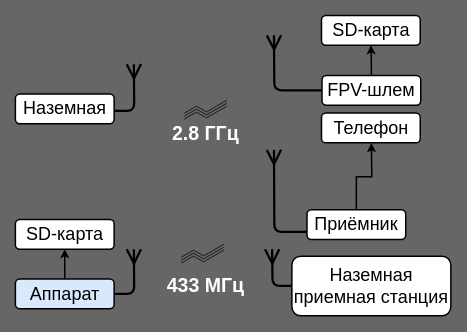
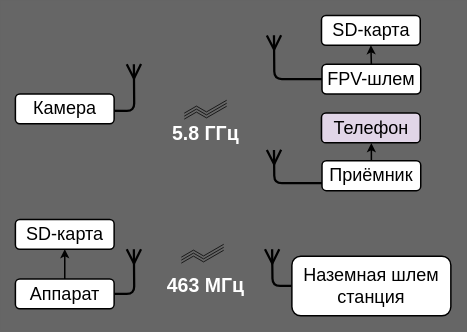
  <mxCell id="0" />
  <mxCell id="1" parent="0" />
  <mxCell id="2" style="edgeStyle=orthogonalEdgeStyle;rounded=0;orthogonalLoop=1;jettySize=auto;html=1;exitX=0.5;exitY=0;exitDx=0;exitDy=0;entryX=0.5;entryY=1;entryDx=0;entryDy=0;fontColor=none;labelBackgroundColor=none;noLabel=1;strokeWidth=2;" parent="1" source="12" target="22" edge="1"><mxGeometry relative="1" as="geometry"><mxPoint x="41.785" y="300.776" as="targetPoint" /></mxGeometry></mxCell>
  <mxCell id="3" style="edgeStyle=orthogonalEdgeStyle;rounded=1;orthogonalLoop=1;jettySize=auto;html=1;curved=0;endArrow=ERmany;endFill=0;strokeWidth=3;endSize=15;exitX=0;exitY=0.5;exitDx=0;exitDy=0;" parent="1" source="13" edge="1"><mxGeometry relative="1" as="geometry"><mxPoint x="361.95" y="331.362" as="targetPoint" /><mxPoint x="375.102" y="423.969" as="sourcePoint" /></mxGeometry></mxCell>
  <mxCell id="4" value="" style="endArrow=none;html=1;rounded=0;edgeStyle=isometricEdgeStyle;" parent="1" edge="1"><mxGeometry width="50" height="50" relative="1" as="geometry"><mxPoint x="240.952" y="341.946" as="sourcePoint" /><mxPoint x="297.506" y="324.747" as="targetPoint" /><Array as="points"><mxPoint x="261.995" y="335.331" /></Array></mxGeometry></mxCell>
  <mxCell id="5" value="" style="endArrow=none;html=1;rounded=0;edgeStyle=isometricEdgeStyle;" parent="1" edge="1"><mxGeometry width="50" height="50" relative="1" as="geometry"><mxPoint x="240.952" y="345.914" as="sourcePoint" /><mxPoint x="297.506" y="328.716" as="targetPoint" /><Array as="points"><mxPoint x="261.995" y="339.3" /></Array></mxGeometry></mxCell>
  <mxCell id="6" value="" style="endArrow=none;html=1;rounded=0;edgeStyle=isometricEdgeStyle;" parent="1" edge="1"><mxGeometry width="50" height="50" relative="1" as="geometry"><mxPoint x="240.952" y="349.883" as="sourcePoint" /><mxPoint x="297.506" y="332.685" as="targetPoint" /><Array as="points"><mxPoint x="261.995" y="343.268" /></Array></mxGeometry></mxCell>
  <mxCell id="7" style="edgeStyle=orthogonalEdgeStyle;rounded=1;orthogonalLoop=1;jettySize=auto;html=1;exitX=1;exitY=0.5;exitDx=0;exitDy=0;curved=0;endArrow=ERmany;endFill=0;strokeWidth=3;targetPerimeterSpacing=0;endSize=15;" parent="1" edge="1"><mxGeometry relative="1" as="geometry"><mxPoint x="177.823" y="84.828" as="targetPoint" /><mxPoint x="108.118" y="146.69" as="sourcePoint" /></mxGeometry></mxCell>
  <mxCell id="8" value="" style="endArrow=none;html=1;rounded=0;edgeStyle=isometricEdgeStyle;" parent="1" edge="1"><mxGeometry width="50" height="50" relative="1" as="geometry"><mxPoint x="244.898" y="150.117" as="sourcePoint" /><mxPoint x="301.451" y="132.918" as="targetPoint" /><Array as="points"><mxPoint x="265.941" y="143.502" /></Array></mxGeometry></mxCell>
  <mxCell id="9" value="" style="endArrow=none;html=1;rounded=0;edgeStyle=isometricEdgeStyle;" parent="1" edge="1"><mxGeometry width="50" height="50" relative="1" as="geometry"><mxPoint x="244.898" y="154.086" as="sourcePoint" /><mxPoint x="301.451" y="136.887" as="targetPoint" /><Array as="points"><mxPoint x="265.941" y="147.471" /></Array></mxGeometry></mxCell>
  <mxCell id="10" value="" style="endArrow=none;html=1;rounded=0;edgeStyle=isometricEdgeStyle;" parent="1" edge="1"><mxGeometry width="50" height="50" relative="1" as="geometry"><mxPoint x="244.898" y="158.054" as="sourcePoint" /><mxPoint x="301.451" y="140.856" as="targetPoint" /><Array as="points"><mxPoint x="265.941" y="151.44" /></Array></mxGeometry></mxCell>
  <mxCell id="11" style="edgeStyle=orthogonalEdgeStyle;rounded=1;orthogonalLoop=1;jettySize=auto;html=1;exitX=1;exitY=0.5;exitDx=0;exitDy=0;curved=0;endArrow=ERmany;endFill=0;strokeWidth=3;targetPerimeterSpacing=0;endSize=15;" parent="1" source="12" edge="1"><mxGeometry relative="1" as="geometry"><mxPoint x="177.823" y="331.362" as="targetPoint" /></mxGeometry></mxCell>
- <mxCell id="12" value="&lt;span style=&quot;color: rgb(0, 0, 0);&quot;&gt;&lt;font&gt;Аппарат&lt;/font&gt;&lt;/span&gt;" style="rounded=1;whiteSpace=wrap;html=1;fillColor=#dae8fc;fontSize=24;fontStyle=0;strokeWidth=2;" parent="1" vertex="1"><mxGeometry x="20" y="371.051" width="131.519" height="39.689" as="geometry" /></mxCell>
- <mxCell id="13" value="&lt;span style=&quot;color: rgb(0, 0, 0);&quot;&gt;&lt;font&gt;Наземная приемная станция&lt;/font&gt;&lt;/span&gt;" style="rounded=1;whiteSpace=wrap;html=1;fillColor=#FFFFFF;fontSize=24;fontStyle=0;strokeWidth=2;" parent="1" vertex="1"><mxGeometry x="388.254" y="340.623" width="211.746" height="79.377" as="geometry" /></mxCell>
- <mxCell id="14" value="&lt;b&gt;&lt;font&gt;2.8 ГГц&lt;/font&gt;&lt;/b&gt;" style="text;html=1;align=center;verticalAlign=middle;whiteSpace=wrap;rounded=0;fontColor=#ffffff;fontSize=26;" parent="1" vertex="1"><mxGeometry x="227.16" y="158.05" width="92.91" height="39.69" as="geometry" /></mxCell>
- <mxCell id="15" value="&lt;b&gt;&lt;font&gt;433 МГц&lt;/font&gt;&lt;/b&gt;" style="text;html=1;align=center;verticalAlign=middle;whiteSpace=wrap;rounded=0;fontColor=#ffffff;fontSize=26;" parent="1" vertex="1"><mxGeometry x="217" y="360.47" width="113.24" height="39.69" as="geometry" /></mxCell>
- <mxCell id="16" value="&lt;font color=&quot;#000000&quot;&gt;FPV-шлем&lt;/font&gt;" style="rounded=1;whiteSpace=wrap;html=1;fillColor=#FFFFFF;fontSize=24;fontStyle=0;strokeWidth=2;" parent="1" vertex="1"><mxGeometry x="428.367" y="99.825" width="131.519" height="39.689" as="geometry" /></mxCell>
+ <mxCell id="12" value="&lt;span style=&quot;color: rgb(0, 0, 0);&quot;&gt;&lt;font&gt;Аппарат&lt;/font&gt;&lt;/span&gt;" style="rounded=1;whiteSpace=wrap;html=1;fillColor=#FFFFFF;fontSize=24;fontStyle=0;strokeWidth=2;" parent="1" vertex="1"><mxGeometry x="20" y="371.051" width="131.519" height="39.689" as="geometry" /></mxCell>
+ <mxCell id="13" value="&lt;span style=&quot;color: rgb(0, 0, 0);&quot;&gt;&lt;font&gt;Наземная шлем станция&lt;/font&gt;&lt;/span&gt;" style="rounded=1;whiteSpace=wrap;html=1;fillColor=#FFFFFF;fontSize=24;fontStyle=0;strokeWidth=2;" parent="1" vertex="1"><mxGeometry x="388.254" y="340.623" width="211.746" height="79.377" as="geometry" /></mxCell>
+ <mxCell id="14" value="&lt;b&gt;&lt;font&gt;5.8 ГГц&lt;/font&gt;&lt;/b&gt;" style="text;html=1;align=center;verticalAlign=middle;whiteSpace=wrap;rounded=0;fontColor=#ffffff;fontSize=26;" parent="1" vertex="1"><mxGeometry x="227.16" y="158.05" width="92.91" height="39.69" as="geometry" /></mxCell>
+ <mxCell id="15" value="&lt;b&gt;&lt;font&gt;463 МГц&lt;/font&gt;&lt;/b&gt;" style="text;html=1;align=center;verticalAlign=middle;whiteSpace=wrap;rounded=0;fontColor=#ffffff;fontSize=26;" parent="1" vertex="1"><mxGeometry x="217" y="360.47" width="113.24" height="39.69" as="geometry" /></mxCell>
+ <mxCell id="16" value="&lt;font color=&quot;#000000&quot;&gt;FPV-шлем&lt;/font&gt;" style="rounded=1;whiteSpace=wrap;html=1;fillColor=#FFFFFF;fontSize=24;fontStyle=0;strokeWidth=2;" parent="1" vertex="1"><mxGeometry x="428.367" y="84.825" width="131.519" height="39.689" as="geometry" /></mxCell>
  <mxCell id="17" style="edgeStyle=orthogonalEdgeStyle;rounded=1;orthogonalLoop=1;jettySize=auto;html=1;curved=0;endArrow=ERmany;endFill=0;strokeWidth=3;endSize=15;exitX=0;exitY=0.5;exitDx=0;exitDy=0;" parent="1" source="16" edge="1"><mxGeometry relative="1" as="geometry"><mxPoint x="364.408" y="46.459" as="targetPoint" /><mxPoint x="454.014" y="99.377" as="sourcePoint" /></mxGeometry></mxCell>
  <mxCell id="18" style="edgeStyle=orthogonalEdgeStyle;rounded=1;orthogonalLoop=1;jettySize=auto;html=1;curved=0;endArrow=ERmany;endFill=0;strokeWidth=3;endSize=15;exitX=0;exitY=0.75;exitDx=0;exitDy=0;" parent="1" source="21" edge="1"><mxGeometry relative="1" as="geometry"><mxPoint x="364.408" y="199.066" as="targetPoint" /><mxPoint x="441.015" y="251.984" as="sourcePoint" /></mxGeometry></mxCell>
  <mxCell id="19" style="edgeStyle=orthogonalEdgeStyle;rounded=0;orthogonalLoop=1;jettySize=auto;html=1;exitX=0.5;exitY=0;exitDx=0;exitDy=0;entryX=0.5;entryY=1;entryDx=0;entryDy=0;strokeWidth=2;" parent="1" source="16" target="24" edge="1"><mxGeometry relative="1" as="geometry"><mxPoint x="519.084" y="84.825" as="sourcePoint" /></mxGeometry></mxCell>
  <mxCell id="20" style="edgeStyle=orthogonalEdgeStyle;rounded=0;orthogonalLoop=1;jettySize=auto;html=1;exitX=0.5;exitY=0;exitDx=0;exitDy=0;strokeWidth=2;" edge="1" parent="1" source="21"><mxGeometry relative="1" as="geometry"><mxPoint x="494.154" y="190" as="targetPoint" /></mxGeometry></mxCell>
- <mxCell id="21" value="&lt;span style=&quot;color: rgb(0, 0, 0);&quot;&gt;&lt;font&gt;Приёмник&lt;/font&gt;&lt;/span&gt;" style="rounded=1;whiteSpace=wrap;html=1;fillColor=#FFFFFF;fontSize=24;fontStyle=0;strokeWidth=2;" parent="1" vertex="1"><mxGeometry x="408.368" y="278.619" width="131.519" height="39.689" as="geometry" /></mxCell>
+ <mxCell id="21" value="&lt;span style=&quot;color: rgb(0, 0, 0);&quot;&gt;&lt;font&gt;Приёмник&lt;/font&gt;&lt;/span&gt;" style="rounded=1;whiteSpace=wrap;html=1;fillColor=#FFFFFF;fontSize=24;fontStyle=0;strokeWidth=2;" parent="1" vertex="1"><mxGeometry x="428.368" y="213.619" width="131.519" height="39.689" as="geometry" /></mxCell>
  <mxCell id="22" value="&lt;span style=&quot;color: rgb(0, 0, 0);&quot;&gt;&lt;font&gt;SD-карта&lt;/font&gt;&lt;/span&gt;" style="rounded=1;whiteSpace=wrap;html=1;fillColor=#FFFFFF;fontSize=24;fontStyle=0;strokeWidth=2;" parent="1" vertex="1"><mxGeometry x="20" y="291.673" width="131.519" height="39.689" as="geometry" /></mxCell>
- <mxCell id="23" value="&lt;span style=&quot;color: rgb(0, 0, 0);&quot;&gt;&lt;font&gt;Наземная&lt;/font&gt;&lt;/span&gt;" style="rounded=1;whiteSpace=wrap;html=1;fillColor=#FFFFFF;fontSize=24;fontStyle=0;strokeWidth=2;" parent="1" vertex="1"><mxGeometry x="20" y="124.517" width="131.519" height="39.689" as="geometry" /></mxCell>
+ <mxCell id="23" value="&lt;span style=&quot;color: rgb(0, 0, 0);&quot;&gt;&lt;font&gt;Камера&lt;/font&gt;&lt;/span&gt;" style="rounded=1;whiteSpace=wrap;html=1;fillColor=#FFFFFF;fontSize=24;fontStyle=0;strokeWidth=2;" parent="1" vertex="1"><mxGeometry x="20" y="124.517" width="131.519" height="39.689" as="geometry" /></mxCell>
  <mxCell id="24" value="&lt;span style=&quot;color: rgb(0, 0, 0);&quot;&gt;&lt;font&gt;SD-карта&lt;/font&gt;&lt;/span&gt;" style="rounded=1;whiteSpace=wrap;html=1;fillColor=#FFFFFF;fontSize=24;fontStyle=0;strokeWidth=2;" parent="1" vertex="1"><mxGeometry x="427.71" y="20" width="131.519" height="39.689" as="geometry" /></mxCell>
- <mxCell id="25" value="&lt;span style=&quot;color: rgb(0, 0, 0);&quot;&gt;&lt;font&gt;Телефон&lt;/font&gt;&lt;/span&gt;" style="rounded=1;whiteSpace=wrap;html=1;fillColor=#FFFFFF;fontSize=24;fontStyle=0;strokeWidth=2;" vertex="1" parent="1"><mxGeometry x="427.707" y="150.004" width="131.519" height="39.689" as="geometry" /></mxCell>
+ <mxCell id="25" value="&lt;span style=&quot;color: rgb(0, 0, 0);&quot;&gt;&lt;font&gt;Телефон&lt;/font&gt;&lt;/span&gt;" style="rounded=1;whiteSpace=wrap;html=1;fillColor=#e1d5e7;fontSize=24;fontStyle=0;strokeWidth=2;" vertex="1" parent="1"><mxGeometry x="427.707" y="150.004" width="131.519" height="39.689" as="geometry" /></mxCell>
